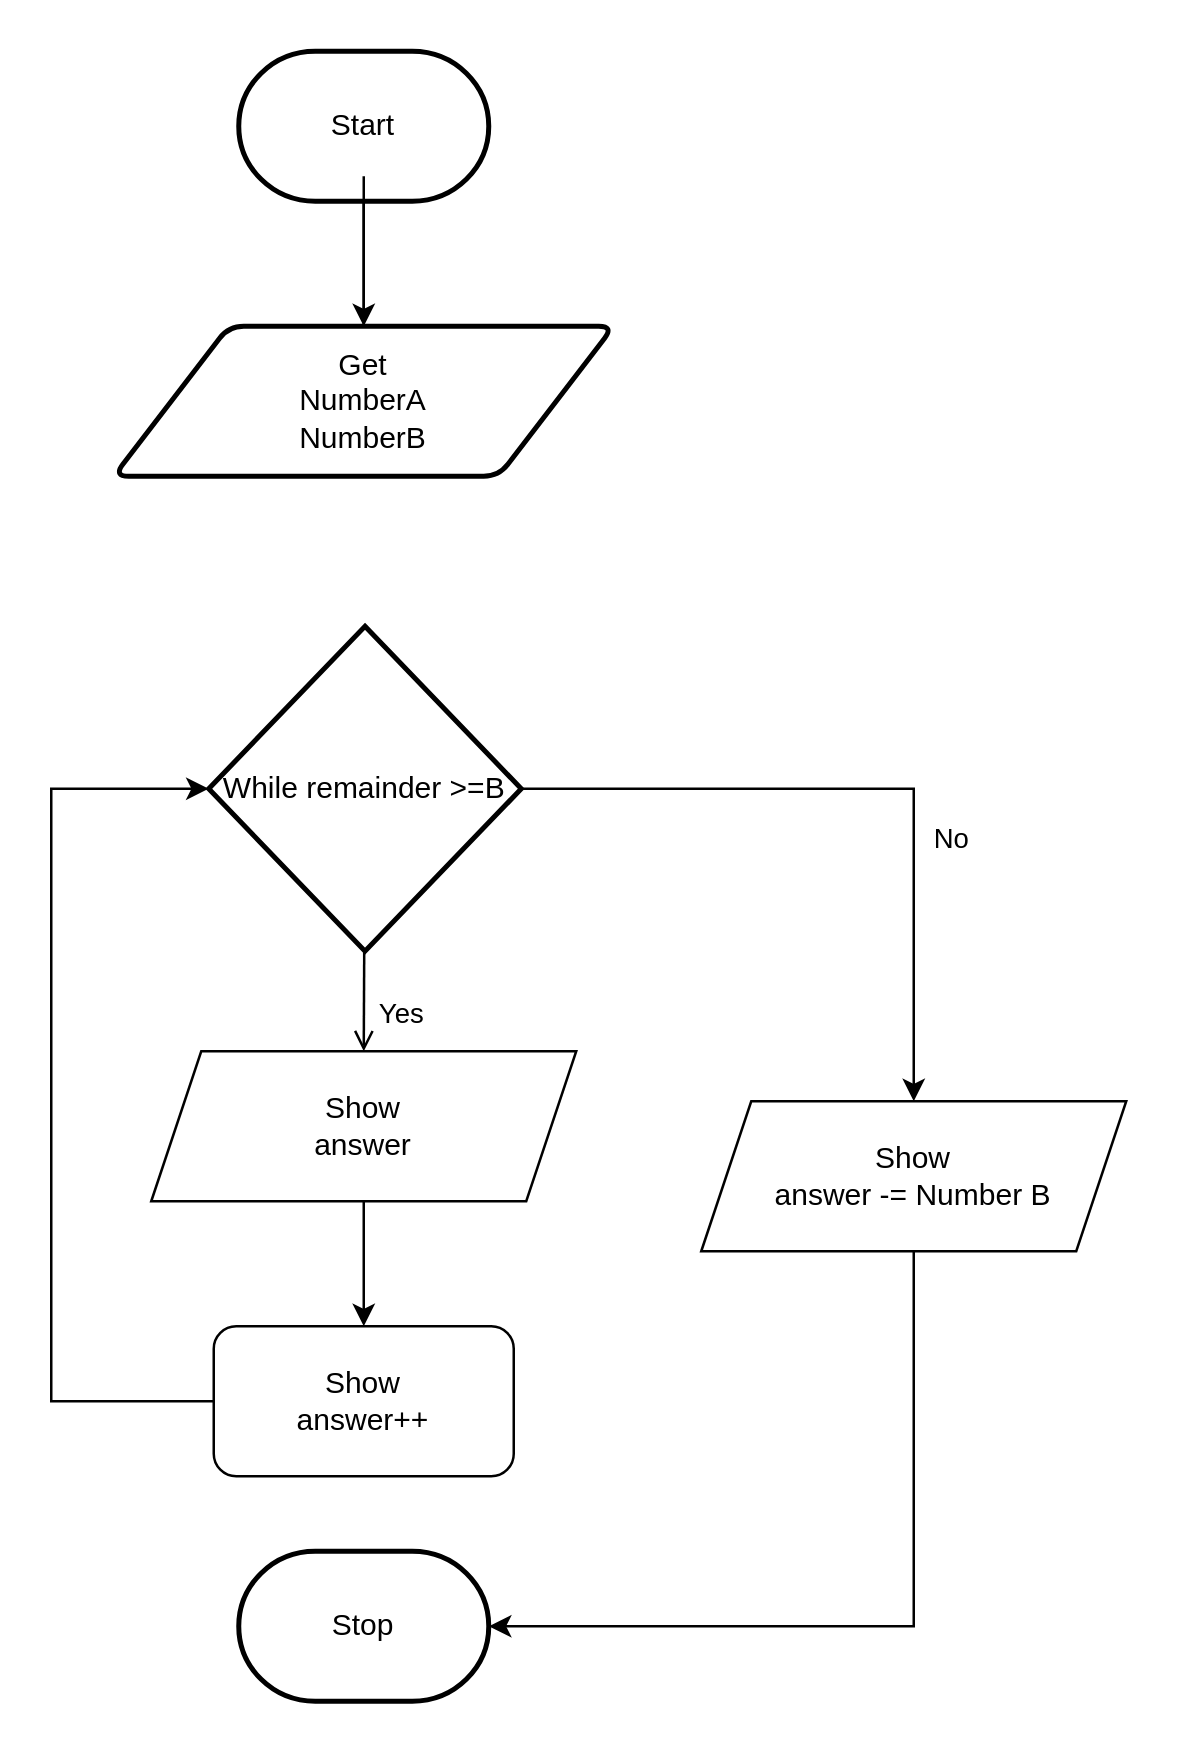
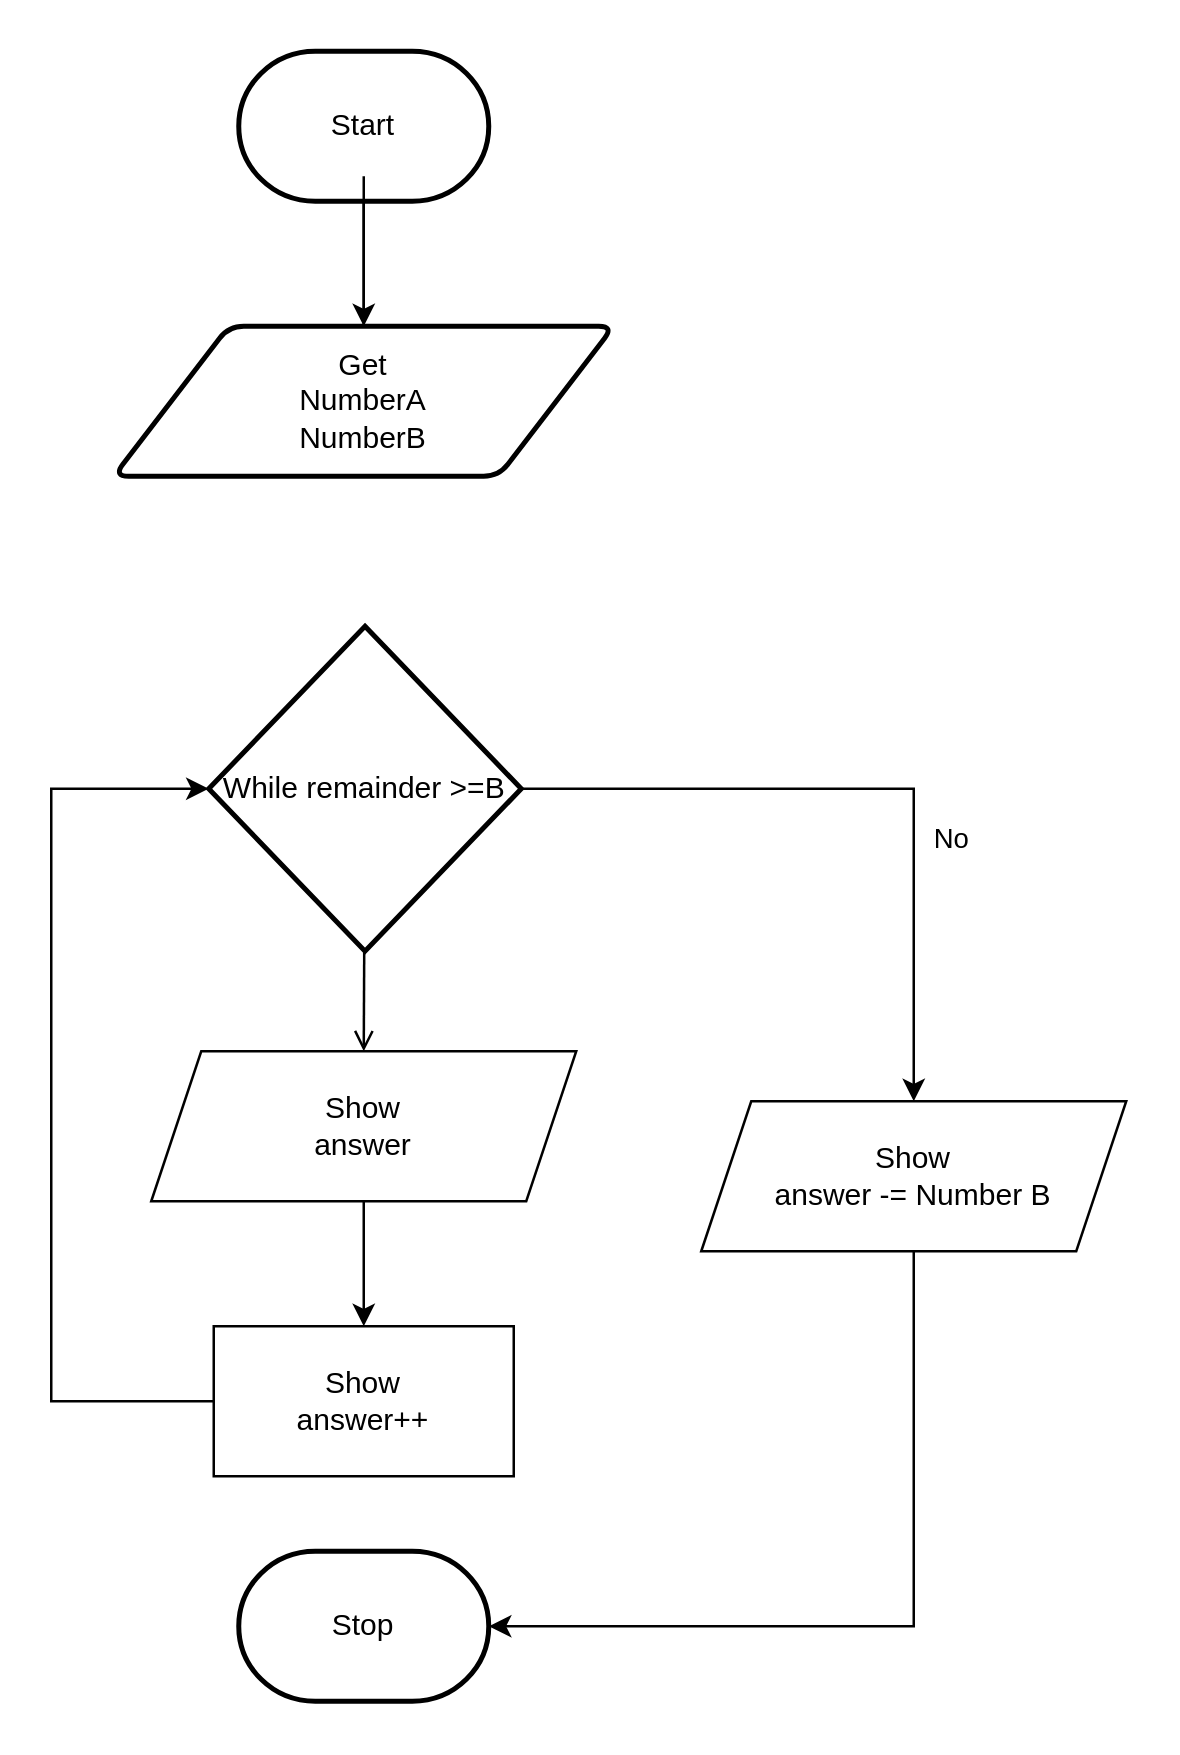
  <mxCell id="0" />
  <mxCell id="1" parent="0" />
  <mxCell id="2" style="edgeStyle=orthogonalEdgeStyle;html=1;rounded=0;" parent="1" source="3" edge="1"><mxGeometry relative="1" as="geometry"><mxPoint x="145" y="170" as="targetPoint" /></mxGeometry></mxCell>
  <mxCell id="3" value="Start" style="strokeWidth=2;html=1;shape=mxgraph.flowchart.terminator;whiteSpace=wrap;" parent="1" vertex="1"><mxGeometry x="95" y="20" width="100" height="60" as="geometry" /></mxCell>
  <mxCell id="4" style="edgeStyle=none;html=1;" parent="1" target="6" edge="1"><mxGeometry relative="1" as="geometry"><mxPoint x="145" y="70" as="sourcePoint" /></mxGeometry></mxCell>
  <mxCell id="5" value="Stop" style="strokeWidth=2;html=1;shape=mxgraph.flowchart.terminator;whiteSpace=wrap;" parent="1" vertex="1"><mxGeometry x="95" y="620" width="100" height="60" as="geometry" /></mxCell>
  <mxCell id="6" value="Get&lt;br&gt;NumberA&lt;br&gt;NumberB" style="shape=parallelogram;html=1;strokeWidth=2;perimeter=parallelogramPerimeter;whiteSpace=wrap;rounded=1;arcSize=12;size=0.23;" parent="1" vertex="1"><mxGeometry x="45" y="130" width="200" height="60" as="geometry" /></mxCell>
  <mxCell id="7" style="html=1;entryX=0.5;entryY=0;entryDx=0;entryDy=0;edgeStyle=orthogonalEdgeStyle;rounded=0;" parent="1" source="9" target="13" edge="1"><mxGeometry relative="1" as="geometry" /></mxCell>
  <mxCell id="8" style="edgeStyle=none;html=1;entryX=0.5;entryY=0;entryDx=0;entryDy=0;endArrow=open;" edge="1" parent="1" source="9" target="17"><mxGeometry relative="1" as="geometry" /></mxCell>
  <mxCell id="9" value="While remainder &amp;gt;=B" style="strokeWidth=2;html=1;shape=mxgraph.flowchart.decision;whiteSpace=wrap;" parent="1" vertex="1"><mxGeometry x="83" y="250" width="125" height="130" as="geometry" /></mxCell>
  <mxCell id="10" style="edgeStyle=orthogonalEdgeStyle;html=1;rounded=0;entryX=0;entryY=0.5;entryDx=0;entryDy=0;entryPerimeter=0;" edge="1" parent="1" source="11" target="9"><mxGeometry relative="1" as="geometry"><mxPoint x="-70" y="300" as="targetPoint" /><Array as="points"><mxPoint x="20" y="560" /><mxPoint x="20" y="315" /></Array></mxGeometry></mxCell>
- <mxCell id="11" value="Show&lt;br&gt;answer++" style="whiteSpace=wrap;html=1;rounded=1;" parent="1" vertex="1"><mxGeometry x="85" y="530" width="120" height="60" as="geometry" /></mxCell>
+ <mxCell id="11" value="Show&lt;br&gt;answer++" style="rounded=0;whiteSpace=wrap;html=1;" parent="1" vertex="1"><mxGeometry x="85" y="530" width="120" height="60" as="geometry" /></mxCell>
  <mxCell id="12" style="edgeStyle=orthogonalEdgeStyle;html=1;entryX=1;entryY=0.5;entryDx=0;entryDy=0;entryPerimeter=0;rounded=0;" parent="1" source="13" target="5" edge="1"><mxGeometry relative="1" as="geometry"><mxPoint x="355" y="530" as="targetPoint" /><Array as="points"><mxPoint x="365" y="650" /></Array></mxGeometry></mxCell>
  <mxCell id="13" value="Show&lt;br&gt;answer -= Number B" style="shape=parallelogram;perimeter=parallelogramPerimeter;whiteSpace=wrap;html=1;fixedSize=1;" parent="1" vertex="1"><mxGeometry x="280" y="440" width="170" height="60" as="geometry" /></mxCell>
- <mxCell id="14" value="Yes" style="text;html=1;align=center;verticalAlign=middle;resizable=0;points=[];autosize=1;strokeColor=none;fillColor=none;fontSize=11;fontFamily=Helvetica;fontColor=default;" parent="1" vertex="1"><mxGeometry x="140" y="390" width="40" height="30" as="geometry" /></mxCell>
  <mxCell id="15" value="No" style="text;html=1;align=center;verticalAlign=middle;resizable=0;points=[];autosize=1;strokeColor=none;fillColor=none;fontSize=11;fontFamily=Helvetica;fontColor=default;" parent="1" vertex="1"><mxGeometry x="360" y="320" width="40" height="30" as="geometry" /></mxCell>
  <mxCell id="16" style="edgeStyle=none;html=1;" edge="1" parent="1" source="17" target="11"><mxGeometry relative="1" as="geometry" /></mxCell>
  <mxCell id="17" value="Show&lt;br&gt;answer" style="shape=parallelogram;perimeter=parallelogramPerimeter;whiteSpace=wrap;html=1;fixedSize=1;" vertex="1" parent="1"><mxGeometry x="60" y="420" width="170" height="60" as="geometry" /></mxCell>
